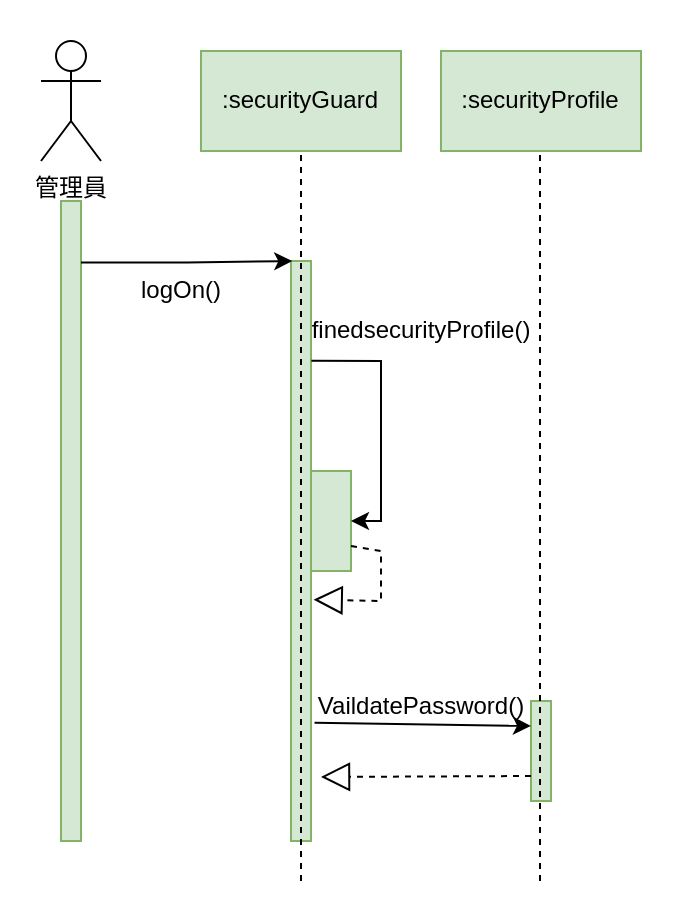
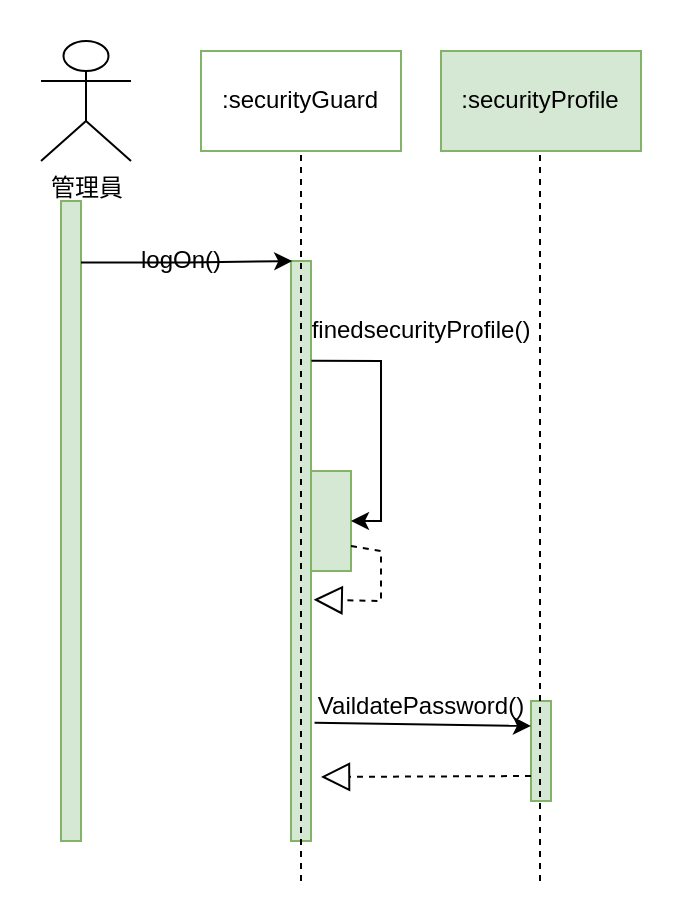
  <mxCell id="0" />
  <mxCell id="1" parent="0" />
  <mxCell id="2" value="" style="rounded=0;whiteSpace=wrap;html=1;fillColor=#d5e8d4;strokeColor=#82b366;" vertex="1" parent="1"><mxGeometry x="265" y="350" width="10" height="50" as="geometry" /></mxCell>
- <mxCell id="3" value=":securityGuard" style="rounded=0;whiteSpace=wrap;html=1;fillColor=#d5e8d4;strokeColor=#82b366;" vertex="1" parent="1"><mxGeometry x="100" y="25" width="100" height="50" as="geometry" /></mxCell>
- <mxCell id="4" value="管理員" style="shape=umlActor;verticalLabelPosition=bottom;verticalAlign=top;html=1;outlineConnect=0;" vertex="1" parent="1"><mxGeometry x="20" y="20" width="30" height="60" as="geometry" /></mxCell>
+ <mxCell id="3" value=":securityGuard" style="rounded=0;whiteSpace=wrap;html=1;fillColor=#ffffff;strokeColor=#82b366;" vertex="1" parent="1"><mxGeometry x="100" y="25" width="100" height="50" as="geometry" /></mxCell>
+ <mxCell id="4" value="管理員" style="shape=umlActor;verticalLabelPosition=bottom;verticalAlign=top;html=1;outlineConnect=0;" vertex="1" parent="1"><mxGeometry x="20" y="20" width="45" height="60" as="geometry" /></mxCell>
  <mxCell id="5" value=":securityProfile" style="rounded=0;whiteSpace=wrap;html=1;fillColor=#d5e8d4;strokeColor=#82b366;" vertex="1" parent="1"><mxGeometry x="220" y="25" width="100" height="50" as="geometry" /></mxCell>
  <mxCell id="6" value="" style="rounded=0;whiteSpace=wrap;html=1;fillColor=#d5e8d4;strokeColor=#82b366;" vertex="1" parent="1"><mxGeometry x="30" y="100" width="10" height="320" as="geometry" /></mxCell>
  <mxCell id="7" value="" style="rounded=0;whiteSpace=wrap;html=1;fillColor=#d5e8d4;strokeColor=#82b366;" vertex="1" parent="1"><mxGeometry x="145" y="130" width="10" height="290" as="geometry" /></mxCell>
  <mxCell id="8" value="" style="endArrow=none;dashed=1;html=1;rounded=0;entryX=0.5;entryY=1;entryDx=0;entryDy=0;" edge="1" parent="1" target="3"><mxGeometry width="50" height="50" relative="1" as="geometry"><mxPoint x="150" y="440" as="sourcePoint" /><mxPoint x="180" y="180" as="targetPoint" /></mxGeometry></mxCell>
  <mxCell id="9" style="edgeStyle=orthogonalEdgeStyle;rounded=0;orthogonalLoop=1;jettySize=auto;html=1;exitX=1;exitY=0.25;exitDx=0;exitDy=0;entryX=0.06;entryY=0.17;entryDx=0;entryDy=0;entryPerimeter=0;" edge="1" parent="1"><mxGeometry relative="1" as="geometry"><mxPoint x="40" y="130.7" as="sourcePoint" /><mxPoint x="145.6" y="130" as="targetPoint" /><Array as="points"><mxPoint x="93" y="130.7" /></Array></mxGeometry></mxCell>
  <mxCell id="10" value="" style="endArrow=none;dashed=1;html=1;rounded=0;entryX=0.5;entryY=1;entryDx=0;entryDy=0;" edge="1" parent="1"><mxGeometry width="50" height="50" relative="1" as="geometry"><mxPoint x="269.5" y="440" as="sourcePoint" /><mxPoint x="269.5" y="75" as="targetPoint" /></mxGeometry></mxCell>
- <mxCell id="11" value="logOn()" style="text;html=1;align=center;verticalAlign=middle;resizable=0;points=[];autosize=1;strokeColor=none;fillColor=none;" vertex="1" parent="1"><mxGeometry x="60" y="130" width="60" height="30" as="geometry" /></mxCell>
+ <mxCell id="11" value="logOn()" style="text;html=1;align=center;verticalAlign=middle;resizable=0;points=[];autosize=1;strokeColor=none;fillColor=none;" vertex="1" parent="1"><mxGeometry x="60" y="115" width="60" height="30" as="geometry" /></mxCell>
  <mxCell id="12" value="" style="rounded=0;whiteSpace=wrap;html=1;fillColor=#d5e8d4;strokeColor=#82b366;" vertex="1" parent="1"><mxGeometry x="155" y="235" width="20" height="50" as="geometry" /></mxCell>
  <mxCell id="13" value="" style="endArrow=classic;html=1;rounded=0;exitX=1.02;exitY=0.172;exitDx=0;exitDy=0;exitPerimeter=0;entryX=1;entryY=0.5;entryDx=0;entryDy=0;" edge="1" parent="1" source="7" target="12"><mxGeometry width="50" height="50" relative="1" as="geometry"><mxPoint x="130" y="330" as="sourcePoint" /><mxPoint x="180" y="280" as="targetPoint" /><Array as="points"><mxPoint x="190" y="180" /><mxPoint x="190" y="260" /></Array></mxGeometry></mxCell>
  <mxCell id="14" value="" style="endArrow=classic;html=1;rounded=0;exitX=1.177;exitY=0.796;exitDx=0;exitDy=0;exitPerimeter=0;entryX=0;entryY=0.25;entryDx=0;entryDy=0;" edge="1" parent="1" source="7" target="2"><mxGeometry width="50" height="50" relative="1" as="geometry"><mxPoint x="165" y="190" as="sourcePoint" /><mxPoint x="260" y="360" as="targetPoint" /><Array as="points" /></mxGeometry></mxCell>
  <mxCell id="15" value="" style="endArrow=block;dashed=1;endFill=0;endSize=12;html=1;rounded=0;exitX=1;exitY=0.75;exitDx=0;exitDy=0;entryX=1.133;entryY=0.584;entryDx=0;entryDy=0;entryPerimeter=0;" edge="1" parent="1" source="12" target="7"><mxGeometry width="160" relative="1" as="geometry"><mxPoint x="100" y="460" as="sourcePoint" /><mxPoint x="150" y="310" as="targetPoint" /><Array as="points"><mxPoint x="190" y="275" /><mxPoint x="190" y="300" /></Array></mxGeometry></mxCell>
  <mxCell id="16" value="" style="endArrow=block;dashed=1;endFill=0;endSize=12;html=1;rounded=0;exitX=0;exitY=0.75;exitDx=0;exitDy=0;" edge="1" parent="1" source="2"><mxGeometry width="160" relative="1" as="geometry"><mxPoint x="90" y="310" as="sourcePoint" /><mxPoint x="160" y="388" as="targetPoint" /></mxGeometry></mxCell>
  <mxCell id="17" value="finedsecurityProfile()" style="text;html=1;align=center;verticalAlign=middle;resizable=0;points=[];autosize=1;strokeColor=none;fillColor=none;" vertex="1" parent="1"><mxGeometry x="145" y="150" width="130" height="30" as="geometry" /></mxCell>
  <mxCell id="18" value="VaildatePassword()" style="text;html=1;align=center;verticalAlign=middle;resizable=0;points=[];autosize=1;strokeColor=none;fillColor=none;" vertex="1" parent="1"><mxGeometry x="145" y="338" width="130" height="30" as="geometry" /></mxCell>
